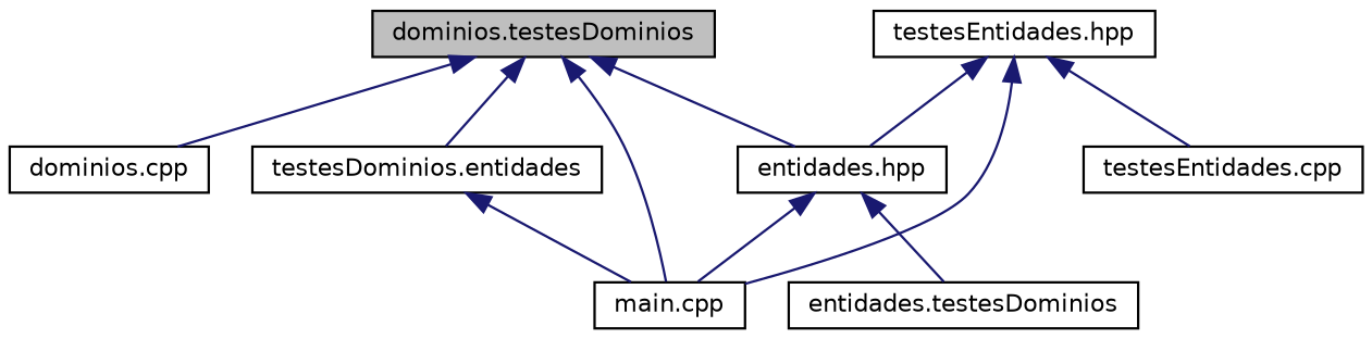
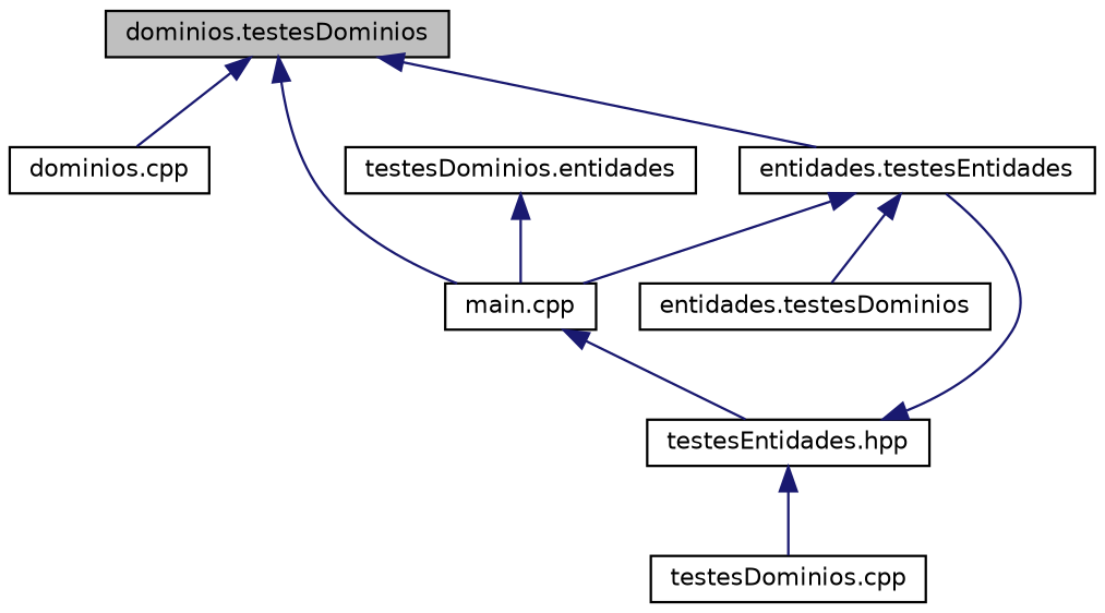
  digraph {
    node [color=black fillcolor=white fontname=Helvetica fontsize=10 shape=record style=filled]
    edge [color=midnightblue dir=back fontname=Helvetica fontsize=10 labelfontname=Helvetica labelfontsize=10 style=solid]
    n1 [fillcolor=grey75 fontcolor=black height=0.2 label="dominios.testesDominios" width=0.4]
    n2 [height=0.2 label="dominios.cpp" width=0.4]
-   n3 [height=0.2 label="entidades.hpp" width=0.4]
+   n3 [height=0.2 label="entidades.testesEntidades" width=0.4]
    n4 [height=0.2 label="main.cpp" width=0.4]
    n5 [height=0.2 label="testesDominios.entidades" width=0.4]
    n6 [height=0.2 label="entidades.testesDominios" width=0.4]
    n7 [height=0.2 label="testesEntidades.hpp" width=0.4]
-   n8 [height=0.2 label="testesEntidades.cpp" width=0.4]
+   n8 [height=0.2 label="testesDominios.cpp" width=0.4]
    n1 -> n2
    n1 -> n3
    n1 -> n4
-   n1 -> n5
    n3 -> n4
    n3 -> n6
    n5 -> n4
    n7 -> n3
-   n7 -> n4
+   n4 -> n7
    n7 -> n8
  }
